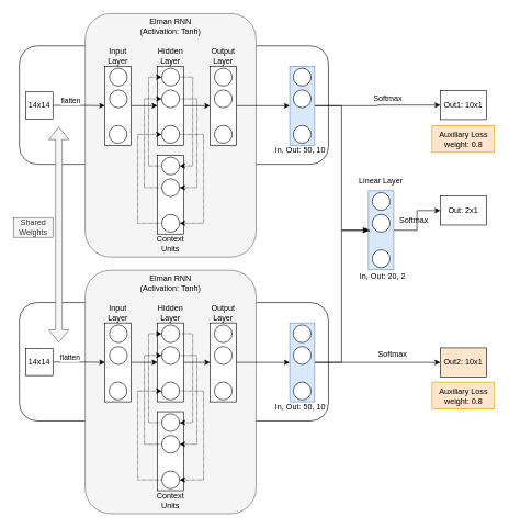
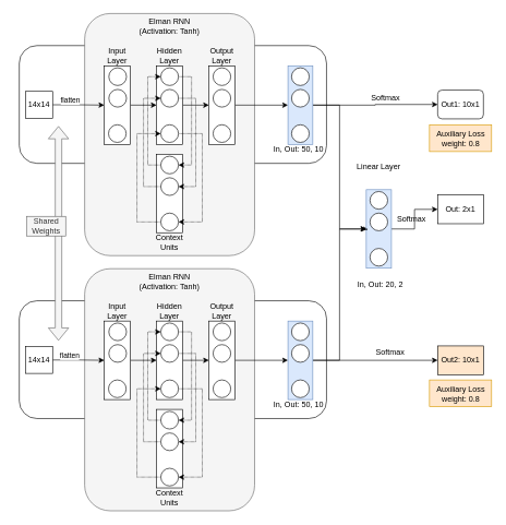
  <mxCell id="0" />
  <mxCell id="1" parent="0" />
  <mxCell id="2" value="" style="rounded=1;whiteSpace=wrap;html=1;" parent="1" vertex="1"><mxGeometry x="29" y="69" width="470" height="180" as="geometry" /></mxCell>
  <mxCell id="3" value="" style="rounded=1;whiteSpace=wrap;html=1;fillColor=#f5f5f5;strokeColor=#666666;fontColor=#333333;" parent="1" vertex="1"><mxGeometry x="129" y="20" width="260" height="370" as="geometry" /></mxCell>
  <mxCell id="4" style="edgeStyle=orthogonalEdgeStyle;rounded=0;orthogonalLoop=1;jettySize=auto;html=1;exitX=0.5;exitY=0;exitDx=0;exitDy=0;entryX=0.5;entryY=1;entryDx=0;entryDy=0;" parent="1" source="5" target="9" edge="1"><mxGeometry relative="1" as="geometry" /></mxCell>
  <mxCell id="5" value="" style="rounded=0;whiteSpace=wrap;html=1;rotation=90;" parent="1" vertex="1"><mxGeometry x="199" y="140" width="120" height="40" as="geometry" /></mxCell>
  <mxCell id="6" style="edgeStyle=orthogonalEdgeStyle;rounded=0;orthogonalLoop=1;jettySize=auto;html=1;exitX=0.5;exitY=0;exitDx=0;exitDy=0;entryX=0.5;entryY=1;entryDx=0;entryDy=0;" parent="1" source="7" target="5" edge="1"><mxGeometry relative="1" as="geometry" /></mxCell>
  <mxCell id="7" value="" style="rounded=0;whiteSpace=wrap;html=1;rotation=90;" parent="1" vertex="1"><mxGeometry x="119" y="140" width="120" height="40" as="geometry" /></mxCell>
  <mxCell id="8" style="edgeStyle=orthogonalEdgeStyle;rounded=0;orthogonalLoop=1;jettySize=auto;html=1;exitX=0.5;exitY=0;exitDx=0;exitDy=0;entryX=0.5;entryY=1;entryDx=0;entryDy=0;" parent="1" source="9" target="36" edge="1"><mxGeometry relative="1" as="geometry" /></mxCell>
  <mxCell id="9" value="" style="rounded=0;whiteSpace=wrap;html=1;rotation=90;" parent="1" vertex="1"><mxGeometry x="279" y="140" width="120" height="40" as="geometry" /></mxCell>
  <mxCell id="10" value="" style="rounded=0;whiteSpace=wrap;html=1;rotation=90;" parent="1" vertex="1"><mxGeometry x="199" y="275" width="120" height="40" as="geometry" /></mxCell>
  <mxCell id="11" value="" style="ellipse;whiteSpace=wrap;html=1;aspect=fixed;" parent="1" vertex="1"><mxGeometry x="166" y="103" width="27" height="27" as="geometry" /></mxCell>
  <mxCell id="12" value="" style="ellipse;whiteSpace=wrap;html=1;aspect=fixed;" parent="1" vertex="1"><mxGeometry x="166" y="136" width="27" height="27" as="geometry" /></mxCell>
  <mxCell id="13" value="" style="ellipse;whiteSpace=wrap;html=1;aspect=fixed;" parent="1" vertex="1"><mxGeometry x="165.5" y="190" width="27" height="27" as="geometry" /></mxCell>
  <mxCell id="14" style="edgeStyle=orthogonalEdgeStyle;rounded=0;orthogonalLoop=1;jettySize=auto;html=1;exitX=1;exitY=0.5;exitDx=0;exitDy=0;entryX=1;entryY=0.5;entryDx=0;entryDy=0;dashed=1;dashPattern=1 1;" parent="1" source="15" target="21" edge="1"><mxGeometry relative="1" as="geometry" /></mxCell>
  <mxCell id="15" value="" style="ellipse;whiteSpace=wrap;html=1;aspect=fixed;" parent="1" vertex="1"><mxGeometry x="245.5" y="103" width="27" height="27" as="geometry" /></mxCell>
  <mxCell id="16" style="edgeStyle=orthogonalEdgeStyle;rounded=0;orthogonalLoop=1;jettySize=auto;html=1;exitX=1;exitY=0.5;exitDx=0;exitDy=0;entryX=1;entryY=0.5;entryDx=0;entryDy=0;dashed=1;dashPattern=1 1;" parent="1" source="17" target="23" edge="1"><mxGeometry relative="1" as="geometry"><Array as="points"><mxPoint x="299" y="150" /><mxPoint x="299" y="285" /></Array></mxGeometry></mxCell>
  <mxCell id="17" value="" style="ellipse;whiteSpace=wrap;html=1;aspect=fixed;" parent="1" vertex="1"><mxGeometry x="245.5" y="136" width="27" height="27" as="geometry" /></mxCell>
  <mxCell id="18" style="edgeStyle=orthogonalEdgeStyle;rounded=0;orthogonalLoop=1;jettySize=auto;html=1;exitX=1;exitY=0.5;exitDx=0;exitDy=0;entryX=1;entryY=0.5;entryDx=0;entryDy=0;dashed=1;dashPattern=1 1;" parent="1" source="19" target="25" edge="1"><mxGeometry relative="1" as="geometry"><Array as="points"><mxPoint x="309" y="204" /><mxPoint x="309" y="339" /></Array></mxGeometry></mxCell>
  <mxCell id="19" value="" style="ellipse;whiteSpace=wrap;html=1;aspect=fixed;" parent="1" vertex="1"><mxGeometry x="245.5" y="190" width="27" height="27" as="geometry" /></mxCell>
  <mxCell id="20" style="edgeStyle=orthogonalEdgeStyle;rounded=0;orthogonalLoop=1;jettySize=auto;html=1;exitX=0;exitY=0.5;exitDx=0;exitDy=0;entryX=0;entryY=0.5;entryDx=0;entryDy=0;dashed=1;dashPattern=1 1;" parent="1" source="21" target="15" edge="1"><mxGeometry relative="1" as="geometry" /></mxCell>
  <mxCell id="21" value="" style="ellipse;whiteSpace=wrap;html=1;aspect=fixed;" parent="1" vertex="1"><mxGeometry x="245.5" y="238" width="27" height="27" as="geometry" /></mxCell>
  <mxCell id="22" style="edgeStyle=orthogonalEdgeStyle;rounded=0;orthogonalLoop=1;jettySize=auto;html=1;exitX=0;exitY=0.5;exitDx=0;exitDy=0;entryX=0;entryY=0.5;entryDx=0;entryDy=0;dashed=1;dashPattern=1 1;" parent="1" source="23" target="17" edge="1"><mxGeometry relative="1" as="geometry"><Array as="points"><mxPoint x="219" y="285" /><mxPoint x="219" y="150" /></Array></mxGeometry></mxCell>
  <mxCell id="23" value="" style="ellipse;whiteSpace=wrap;html=1;aspect=fixed;" parent="1" vertex="1"><mxGeometry x="245.5" y="271" width="27" height="27" as="geometry" /></mxCell>
  <mxCell id="24" style="edgeStyle=orthogonalEdgeStyle;rounded=0;orthogonalLoop=1;jettySize=auto;html=1;exitX=0;exitY=0.5;exitDx=0;exitDy=0;entryX=0;entryY=0.5;entryDx=0;entryDy=0;dashed=1;dashPattern=1 1;" parent="1" source="25" target="19" edge="1"><mxGeometry relative="1" as="geometry"><Array as="points"><mxPoint x="209" y="339" /><mxPoint x="209" y="204" /></Array></mxGeometry></mxCell>
  <mxCell id="25" value="" style="ellipse;whiteSpace=wrap;html=1;aspect=fixed;" parent="1" vertex="1"><mxGeometry x="245.5" y="325" width="27" height="27" as="geometry" /></mxCell>
  <mxCell id="26" value="" style="ellipse;whiteSpace=wrap;html=1;aspect=fixed;" parent="1" vertex="1"><mxGeometry x="325.5" y="103" width="27" height="27" as="geometry" /></mxCell>
  <mxCell id="27" value="" style="ellipse;whiteSpace=wrap;html=1;aspect=fixed;" parent="1" vertex="1"><mxGeometry x="325.5" y="136" width="27" height="27" as="geometry" /></mxCell>
  <mxCell id="28" value="" style="ellipse;whiteSpace=wrap;html=1;aspect=fixed;" parent="1" vertex="1"><mxGeometry x="325.5" y="190" width="27" height="27" as="geometry" /></mxCell>
  <mxCell id="29" value="Context&lt;br&gt;Units" style="text;html=1;strokeColor=none;fillColor=none;align=center;verticalAlign=middle;whiteSpace=wrap;rounded=0;" parent="1" vertex="1"><mxGeometry x="239" y="360" width="40" height="20" as="geometry" /></mxCell>
  <mxCell id="30" value="Hidden&lt;br&gt;Layer" style="text;html=1;strokeColor=none;fillColor=none;align=center;verticalAlign=middle;whiteSpace=wrap;rounded=0;" parent="1" vertex="1"><mxGeometry x="239" y="75" width="40" height="20" as="geometry" /></mxCell>
  <mxCell id="31" value="Input&lt;br&gt;Layer" style="text;html=1;strokeColor=none;fillColor=none;align=center;verticalAlign=middle;whiteSpace=wrap;rounded=0;" parent="1" vertex="1"><mxGeometry x="159" y="75" width="40" height="20" as="geometry" /></mxCell>
  <mxCell id="32" value="Output&lt;br&gt;Layer" style="text;html=1;strokeColor=none;fillColor=none;align=center;verticalAlign=middle;whiteSpace=wrap;rounded=0;" parent="1" vertex="1"><mxGeometry x="319" y="75" width="40" height="20" as="geometry" /></mxCell>
  <mxCell id="33" value="Elman RNN (Activation: Tanh)" style="text;html=1;strokeColor=none;fillColor=none;align=center;verticalAlign=middle;whiteSpace=wrap;rounded=0;" parent="1" vertex="1"><mxGeometry x="199" y="30" width="120" height="20" as="geometry" /></mxCell>
  <mxCell id="34" style="edgeStyle=orthogonalEdgeStyle;rounded=0;orthogonalLoop=1;jettySize=auto;html=1;exitX=0.5;exitY=0;exitDx=0;exitDy=0;entryX=0.5;entryY=1;entryDx=0;entryDy=0;" parent="1" source="36" target="79" edge="1"><mxGeometry relative="1" as="geometry" /></mxCell>
  <mxCell id="35" style="edgeStyle=orthogonalEdgeStyle;rounded=0;orthogonalLoop=1;jettySize=auto;html=1;exitX=0.5;exitY=0;exitDx=0;exitDy=0;entryX=0;entryY=0.5;entryDx=0;entryDy=0;" edge="1" parent="1" source="36" target="98"><mxGeometry relative="1" as="geometry"><mxPoint x="599" y="160.294" as="targetPoint" /></mxGeometry></mxCell>
  <mxCell id="36" value="" style="rounded=0;whiteSpace=wrap;html=1;rotation=90;fillColor=#dae8fc;strokeColor=#6c8ebf;" parent="1" vertex="1"><mxGeometry x="399" y="141" width="120" height="38" as="geometry" /></mxCell>
  <mxCell id="37" style="edgeStyle=orthogonalEdgeStyle;rounded=0;orthogonalLoop=1;jettySize=auto;html=1;exitX=1;exitY=0.5;exitDx=0;exitDy=0;entryX=0.5;entryY=1;entryDx=0;entryDy=0;" parent="1" source="39" target="7" edge="1"><mxGeometry relative="1" as="geometry" /></mxCell>
  <mxCell id="38" value="flatten" style="edgeLabel;html=1;align=center;verticalAlign=middle;resizable=0;points=[];" parent="37" vertex="1" connectable="0"><mxGeometry x="-0.343" y="-3" relative="1" as="geometry"><mxPoint y="-10" as="offset" /></mxGeometry></mxCell>
  <mxCell id="39" value="14x14" style="whiteSpace=wrap;html=1;aspect=fixed;" parent="1" vertex="1"><mxGeometry x="39" y="139" width="41" height="41" as="geometry" /></mxCell>
  <mxCell id="40" value="" style="rounded=1;whiteSpace=wrap;html=1;" parent="1" vertex="1"><mxGeometry x="29" y="459" width="470" height="180" as="geometry" /></mxCell>
  <mxCell id="41" value="" style="rounded=1;whiteSpace=wrap;html=1;fillColor=#f5f5f5;strokeColor=#666666;fontColor=#333333;" parent="1" vertex="1"><mxGeometry x="129" y="410" width="260" height="370" as="geometry" /></mxCell>
  <mxCell id="42" style="edgeStyle=orthogonalEdgeStyle;rounded=0;orthogonalLoop=1;jettySize=auto;html=1;exitX=0.5;exitY=0;exitDx=0;exitDy=0;entryX=0.5;entryY=1;entryDx=0;entryDy=0;" parent="1" source="43" target="47" edge="1"><mxGeometry relative="1" as="geometry" /></mxCell>
  <mxCell id="43" value="" style="rounded=0;whiteSpace=wrap;html=1;rotation=90;" parent="1" vertex="1"><mxGeometry x="199" y="530" width="120" height="40" as="geometry" /></mxCell>
  <mxCell id="44" style="edgeStyle=orthogonalEdgeStyle;rounded=0;orthogonalLoop=1;jettySize=auto;html=1;exitX=0.5;exitY=0;exitDx=0;exitDy=0;entryX=0.5;entryY=1;entryDx=0;entryDy=0;" parent="1" source="45" target="43" edge="1"><mxGeometry relative="1" as="geometry" /></mxCell>
  <mxCell id="45" value="" style="rounded=0;whiteSpace=wrap;html=1;rotation=90;" parent="1" vertex="1"><mxGeometry x="119" y="530" width="120" height="40" as="geometry" /></mxCell>
  <mxCell id="46" style="edgeStyle=orthogonalEdgeStyle;rounded=0;orthogonalLoop=1;jettySize=auto;html=1;exitX=0.5;exitY=0;exitDx=0;exitDy=0;entryX=0.5;entryY=1;entryDx=0;entryDy=0;" parent="1" source="47" target="74" edge="1"><mxGeometry relative="1" as="geometry" /></mxCell>
  <mxCell id="47" value="" style="rounded=0;whiteSpace=wrap;html=1;rotation=90;" parent="1" vertex="1"><mxGeometry x="279" y="530" width="120" height="40" as="geometry" /></mxCell>
  <mxCell id="48" value="" style="rounded=0;whiteSpace=wrap;html=1;rotation=90;" parent="1" vertex="1"><mxGeometry x="199" y="665" width="120" height="40" as="geometry" /></mxCell>
  <mxCell id="49" value="" style="ellipse;whiteSpace=wrap;html=1;aspect=fixed;" parent="1" vertex="1"><mxGeometry x="166" y="493" width="27" height="27" as="geometry" /></mxCell>
  <mxCell id="50" value="" style="ellipse;whiteSpace=wrap;html=1;aspect=fixed;" parent="1" vertex="1"><mxGeometry x="166" y="526" width="27" height="27" as="geometry" /></mxCell>
  <mxCell id="51" value="" style="ellipse;whiteSpace=wrap;html=1;aspect=fixed;" parent="1" vertex="1"><mxGeometry x="165.5" y="580" width="27" height="27" as="geometry" /></mxCell>
  <mxCell id="52" style="edgeStyle=orthogonalEdgeStyle;rounded=0;orthogonalLoop=1;jettySize=auto;html=1;exitX=1;exitY=0.5;exitDx=0;exitDy=0;entryX=1;entryY=0.5;entryDx=0;entryDy=0;dashed=1;dashPattern=1 1;" parent="1" source="53" target="59" edge="1"><mxGeometry relative="1" as="geometry" /></mxCell>
  <mxCell id="53" value="" style="ellipse;whiteSpace=wrap;html=1;aspect=fixed;" parent="1" vertex="1"><mxGeometry x="245.5" y="493" width="27" height="27" as="geometry" /></mxCell>
  <mxCell id="54" style="edgeStyle=orthogonalEdgeStyle;rounded=0;orthogonalLoop=1;jettySize=auto;html=1;exitX=1;exitY=0.5;exitDx=0;exitDy=0;entryX=1;entryY=0.5;entryDx=0;entryDy=0;dashed=1;dashPattern=1 1;" parent="1" source="55" target="61" edge="1"><mxGeometry relative="1" as="geometry"><Array as="points"><mxPoint x="299" y="540" /><mxPoint x="299" y="675" /></Array></mxGeometry></mxCell>
  <mxCell id="55" value="" style="ellipse;whiteSpace=wrap;html=1;aspect=fixed;" parent="1" vertex="1"><mxGeometry x="245.5" y="526" width="27" height="27" as="geometry" /></mxCell>
  <mxCell id="56" style="edgeStyle=orthogonalEdgeStyle;rounded=0;orthogonalLoop=1;jettySize=auto;html=1;exitX=1;exitY=0.5;exitDx=0;exitDy=0;entryX=1;entryY=0.5;entryDx=0;entryDy=0;dashed=1;dashPattern=1 1;" parent="1" source="57" target="63" edge="1"><mxGeometry relative="1" as="geometry"><Array as="points"><mxPoint x="309" y="594" /><mxPoint x="309" y="729" /></Array></mxGeometry></mxCell>
  <mxCell id="57" value="" style="ellipse;whiteSpace=wrap;html=1;aspect=fixed;" parent="1" vertex="1"><mxGeometry x="245.5" y="580" width="27" height="27" as="geometry" /></mxCell>
  <mxCell id="58" style="edgeStyle=orthogonalEdgeStyle;rounded=0;orthogonalLoop=1;jettySize=auto;html=1;exitX=0;exitY=0.5;exitDx=0;exitDy=0;entryX=0;entryY=0.5;entryDx=0;entryDy=0;dashed=1;dashPattern=1 1;" parent="1" source="59" target="53" edge="1"><mxGeometry relative="1" as="geometry" /></mxCell>
  <mxCell id="59" value="" style="ellipse;whiteSpace=wrap;html=1;aspect=fixed;" parent="1" vertex="1"><mxGeometry x="245.5" y="628" width="27" height="27" as="geometry" /></mxCell>
  <mxCell id="60" style="edgeStyle=orthogonalEdgeStyle;rounded=0;orthogonalLoop=1;jettySize=auto;html=1;exitX=0;exitY=0.5;exitDx=0;exitDy=0;entryX=0;entryY=0.5;entryDx=0;entryDy=0;dashed=1;dashPattern=1 1;" parent="1" source="61" target="55" edge="1"><mxGeometry relative="1" as="geometry"><Array as="points"><mxPoint x="219" y="675" /><mxPoint x="219" y="540" /></Array></mxGeometry></mxCell>
  <mxCell id="61" value="" style="ellipse;whiteSpace=wrap;html=1;aspect=fixed;" parent="1" vertex="1"><mxGeometry x="245.5" y="661" width="27" height="27" as="geometry" /></mxCell>
  <mxCell id="62" style="edgeStyle=orthogonalEdgeStyle;rounded=0;orthogonalLoop=1;jettySize=auto;html=1;exitX=0;exitY=0.5;exitDx=0;exitDy=0;entryX=0;entryY=0.5;entryDx=0;entryDy=0;dashed=1;dashPattern=1 1;" parent="1" source="63" target="57" edge="1"><mxGeometry relative="1" as="geometry"><Array as="points"><mxPoint x="209" y="729" /><mxPoint x="209" y="594" /></Array></mxGeometry></mxCell>
  <mxCell id="63" value="" style="ellipse;whiteSpace=wrap;html=1;aspect=fixed;" parent="1" vertex="1"><mxGeometry x="245.5" y="715" width="27" height="27" as="geometry" /></mxCell>
  <mxCell id="64" value="" style="ellipse;whiteSpace=wrap;html=1;aspect=fixed;" parent="1" vertex="1"><mxGeometry x="325.5" y="493" width="27" height="27" as="geometry" /></mxCell>
  <mxCell id="65" value="" style="ellipse;whiteSpace=wrap;html=1;aspect=fixed;" parent="1" vertex="1"><mxGeometry x="325.5" y="526" width="27" height="27" as="geometry" /></mxCell>
  <mxCell id="66" value="" style="ellipse;whiteSpace=wrap;html=1;aspect=fixed;" parent="1" vertex="1"><mxGeometry x="325.5" y="580" width="27" height="27" as="geometry" /></mxCell>
  <mxCell id="67" value="Context&lt;br&gt;Units" style="text;html=1;strokeColor=none;fillColor=none;align=center;verticalAlign=middle;whiteSpace=wrap;rounded=0;" parent="1" vertex="1"><mxGeometry x="239" y="750" width="40" height="20" as="geometry" /></mxCell>
  <mxCell id="68" value="Hidden&lt;br&gt;Layer" style="text;html=1;strokeColor=none;fillColor=none;align=center;verticalAlign=middle;whiteSpace=wrap;rounded=0;" parent="1" vertex="1"><mxGeometry x="239" y="465" width="40" height="20" as="geometry" /></mxCell>
  <mxCell id="69" value="Input&lt;br&gt;Layer" style="text;html=1;strokeColor=none;fillColor=none;align=center;verticalAlign=middle;whiteSpace=wrap;rounded=0;" parent="1" vertex="1"><mxGeometry x="159" y="465" width="40" height="20" as="geometry" /></mxCell>
  <mxCell id="70" value="Output&lt;br&gt;Layer" style="text;html=1;strokeColor=none;fillColor=none;align=center;verticalAlign=middle;whiteSpace=wrap;rounded=0;" parent="1" vertex="1"><mxGeometry x="319" y="465" width="40" height="20" as="geometry" /></mxCell>
  <mxCell id="71" value="Elman RNN (Activation: Tanh)" style="text;html=1;strokeColor=none;fillColor=none;align=center;verticalAlign=middle;whiteSpace=wrap;rounded=0;" parent="1" vertex="1"><mxGeometry x="199" y="420" width="120" height="20" as="geometry" /></mxCell>
  <mxCell id="72" style="edgeStyle=orthogonalEdgeStyle;rounded=0;orthogonalLoop=1;jettySize=auto;html=1;exitX=0.5;exitY=0;exitDx=0;exitDy=0;entryX=0.5;entryY=1;entryDx=0;entryDy=0;" parent="1" source="74" target="79" edge="1"><mxGeometry relative="1" as="geometry" /></mxCell>
  <mxCell id="73" style="edgeStyle=orthogonalEdgeStyle;rounded=0;orthogonalLoop=1;jettySize=auto;html=1;exitX=0.5;exitY=0;exitDx=0;exitDy=0;entryX=0;entryY=0.5;entryDx=0;entryDy=0;" edge="1" parent="1" source="74" target="97"><mxGeometry relative="1" as="geometry" /></mxCell>
  <mxCell id="74" value="" style="rounded=0;whiteSpace=wrap;html=1;rotation=90;fillColor=#dae8fc;strokeColor=#6c8ebf;" parent="1" vertex="1"><mxGeometry x="399" y="531" width="120" height="38" as="geometry" /></mxCell>
  <mxCell id="75" style="edgeStyle=orthogonalEdgeStyle;rounded=0;orthogonalLoop=1;jettySize=auto;html=1;exitX=1;exitY=0.5;exitDx=0;exitDy=0;entryX=0.5;entryY=1;entryDx=0;entryDy=0;" parent="1" source="77" target="45" edge="1"><mxGeometry relative="1" as="geometry" /></mxCell>
  <mxCell id="76" value="flatten" style="edgeLabel;html=1;align=center;verticalAlign=middle;resizable=0;points=[];" parent="75" vertex="1" connectable="0"><mxGeometry x="-0.379" relative="1" as="geometry"><mxPoint y="-7" as="offset" /></mxGeometry></mxCell>
  <mxCell id="77" value="14x14" style="whiteSpace=wrap;html=1;aspect=fixed;" parent="1" vertex="1"><mxGeometry x="39" y="529" width="41" height="41" as="geometry" /></mxCell>
  <mxCell id="78" style="edgeStyle=orthogonalEdgeStyle;rounded=0;orthogonalLoop=1;jettySize=auto;html=1;exitX=0.5;exitY=0;exitDx=0;exitDy=0;" parent="1" source="79" target="80" edge="1"><mxGeometry relative="1" as="geometry" /></mxCell>
  <mxCell id="79" value="&lt;br&gt;&lt;br&gt;&lt;br&gt;4&lt;br&gt;" style="rounded=0;whiteSpace=wrap;html=1;rotation=90;fillColor=#dae8fc;strokeColor=#6c8ebf;" parent="1" vertex="1"><mxGeometry x="519" y="330" width="120" height="38.5" as="geometry" /></mxCell>
  <mxCell id="80" value="Out: 2x1" style="rounded=0;whiteSpace=wrap;html=1;" parent="1" vertex="1"><mxGeometry x="669" y="297.25" width="70" height="44" as="geometry" /></mxCell>
  <mxCell id="81" value="Softmax" style="text;html=1;strokeColor=none;fillColor=none;align=center;verticalAlign=middle;whiteSpace=wrap;rounded=0;" parent="1" vertex="1"><mxGeometry x="609" y="325" width="40" height="20" as="geometry" /></mxCell>
- <mxCell id="82" value="Linear Layer" style="text;html=1;strokeColor=none;fillColor=none;align=center;verticalAlign=middle;whiteSpace=wrap;rounded=0;" parent="1" vertex="1"><mxGeometry x="539" y="265" width="80" height="20" as="geometry" /></mxCell>
+ <mxCell id="82" value="Linear Layer" style="text;html=1;strokeColor=none;fillColor=none;align=center;verticalAlign=middle;whiteSpace=wrap;rounded=0;" parent="1" vertex="1"><mxGeometry x="539" y="245" width="80" height="20" as="geometry" /></mxCell>
  <mxCell id="83" value="" style="ellipse;whiteSpace=wrap;html=1;aspect=fixed;" parent="1" vertex="1"><mxGeometry x="445.5" y="526" width="27" height="27" as="geometry" /></mxCell>
  <mxCell id="84" value="" style="ellipse;whiteSpace=wrap;html=1;aspect=fixed;" parent="1" vertex="1"><mxGeometry x="445.5" y="580" width="27" height="27" as="geometry" /></mxCell>
  <mxCell id="85" value="" style="ellipse;whiteSpace=wrap;html=1;aspect=fixed;" parent="1" vertex="1"><mxGeometry x="565.5" y="325" width="27" height="27" as="geometry" /></mxCell>
  <mxCell id="86" value="" style="ellipse;whiteSpace=wrap;html=1;aspect=fixed;" parent="1" vertex="1"><mxGeometry x="565.5" y="379" width="27" height="27" as="geometry" /></mxCell>
  <mxCell id="87" value="" style="ellipse;whiteSpace=wrap;html=1;aspect=fixed;" parent="1" vertex="1"><mxGeometry x="445.5" y="136" width="27" height="27" as="geometry" /></mxCell>
  <mxCell id="88" value="" style="ellipse;whiteSpace=wrap;html=1;aspect=fixed;" parent="1" vertex="1"><mxGeometry x="445.5" y="190" width="27" height="27" as="geometry" /></mxCell>
  <mxCell id="89" value="" style="ellipse;whiteSpace=wrap;html=1;aspect=fixed;" parent="1" vertex="1"><mxGeometry x="445.5" y="103" width="27" height="27" as="geometry" /></mxCell>
  <mxCell id="90" value="" style="ellipse;whiteSpace=wrap;html=1;aspect=fixed;" parent="1" vertex="1"><mxGeometry x="565.5" y="292" width="27" height="27" as="geometry" /></mxCell>
  <mxCell id="91" value="" style="ellipse;whiteSpace=wrap;html=1;aspect=fixed;" parent="1" vertex="1"><mxGeometry x="445.5" y="493" width="27" height="27" as="geometry" /></mxCell>
- <mxCell id="92" value="In, Out: 20, 2" style="text;html=1;strokeColor=none;fillColor=none;align=center;verticalAlign=middle;whiteSpace=wrap;rounded=0;" parent="1" vertex="1"><mxGeometry x="544" y="410" width="75" height="20" as="geometry" /></mxCell>
+ <mxCell id="92" value="In, Out: 20, 2" style="text;html=1;strokeColor=none;fillColor=none;align=center;verticalAlign=middle;whiteSpace=wrap;rounded=0;" parent="1" vertex="1"><mxGeometry x="544" y="425" width="75" height="20" as="geometry" /></mxCell>
  <mxCell id="93" value="In, Out: 50, 10" style="text;html=1;strokeColor=none;fillColor=none;align=center;verticalAlign=middle;whiteSpace=wrap;rounded=0;" parent="1" vertex="1"><mxGeometry x="412.5" y="218" width="86.5" height="20" as="geometry" /></mxCell>
  <mxCell id="94" value="In, Out: 50, 10" style="text;html=1;strokeColor=none;fillColor=none;align=center;verticalAlign=middle;whiteSpace=wrap;rounded=0;" parent="1" vertex="1"><mxGeometry x="412.5" y="608" width="86.5" height="20" as="geometry" /></mxCell>
  <mxCell id="95" value="" style="shape=flexArrow;endArrow=classic;startArrow=classic;html=1;fillColor=#f5f5f5;strokeColor=#666666;" parent="1" edge="1"><mxGeometry width="100" height="100" relative="1" as="geometry"><mxPoint x="89" y="520" as="sourcePoint" /><mxPoint x="89" y="192" as="targetPoint" /></mxGeometry></mxCell>
- <mxCell id="96" value="Shared &lt;br&gt;Weights" style="text;html=1;align=center;verticalAlign=middle;resizable=0;points=[];autosize=1;strokeColor=#666666;fillColor=#f5f5f5;fontColor=#333333;" parent="1" vertex="1"><mxGeometry x="20" y="330" width="60" height="30" as="geometry" /></mxCell>
+ <mxCell id="96" value="Shared &lt;br&gt;Weights" style="text;html=1;align=center;verticalAlign=middle;resizable=0;points=[];autosize=1;strokeColor=#666666;fillColor=#f5f5f5;fontColor=#333333;" parent="1" vertex="1"><mxGeometry x="40" y="330" width="60" height="30" as="geometry" /></mxCell>
  <mxCell id="97" value="Out2: 10x1" style="rounded=0;whiteSpace=wrap;html=1;fillColor=#ffe6cc;" vertex="1" parent="1"><mxGeometry x="669" y="528" width="70" height="44" as="geometry" /></mxCell>
- <mxCell id="98" value="Out1: 10x1" style="rounded=0;whiteSpace=wrap;html=1;" vertex="1" parent="1"><mxGeometry x="669" y="137" width="70" height="44" as="geometry" /></mxCell>
+ <mxCell id="98" value="Out1: 10x1" style="whiteSpace=wrap;html=1;rounded=1;" vertex="1" parent="1"><mxGeometry x="669" y="137" width="70" height="44" as="geometry" /></mxCell>
  <mxCell id="99" value="Auxiliary Loss&lt;br&gt;weight: 0.8" style="rounded=0;whiteSpace=wrap;html=1;fillColor=#ffe6cc;strokeColor=#d79b00;" vertex="1" parent="1"><mxGeometry x="656.5" y="190" width="95" height="41" as="geometry" /></mxCell>
  <mxCell id="100" value="Auxiliary Loss&lt;br&gt;weight: 0.8" style="rounded=0;whiteSpace=wrap;html=1;fillColor=#ffe6cc;strokeColor=#d79b00;" vertex="1" parent="1"><mxGeometry x="656.5" y="580" width="95" height="41" as="geometry" /></mxCell>
  <mxCell id="101" value="Softmax" style="text;html=1;align=center;verticalAlign=middle;resizable=0;points=[];autosize=1;strokeColor=none;" vertex="1" parent="1"><mxGeometry x="559" y="139" width="60" height="20" as="geometry" /></mxCell>
  <mxCell id="102" value="Softmax" style="text;html=1;align=center;verticalAlign=middle;resizable=0;points=[];autosize=1;strokeColor=none;" vertex="1" parent="1"><mxGeometry x="565.5" y="528" width="60" height="20" as="geometry" /></mxCell>
